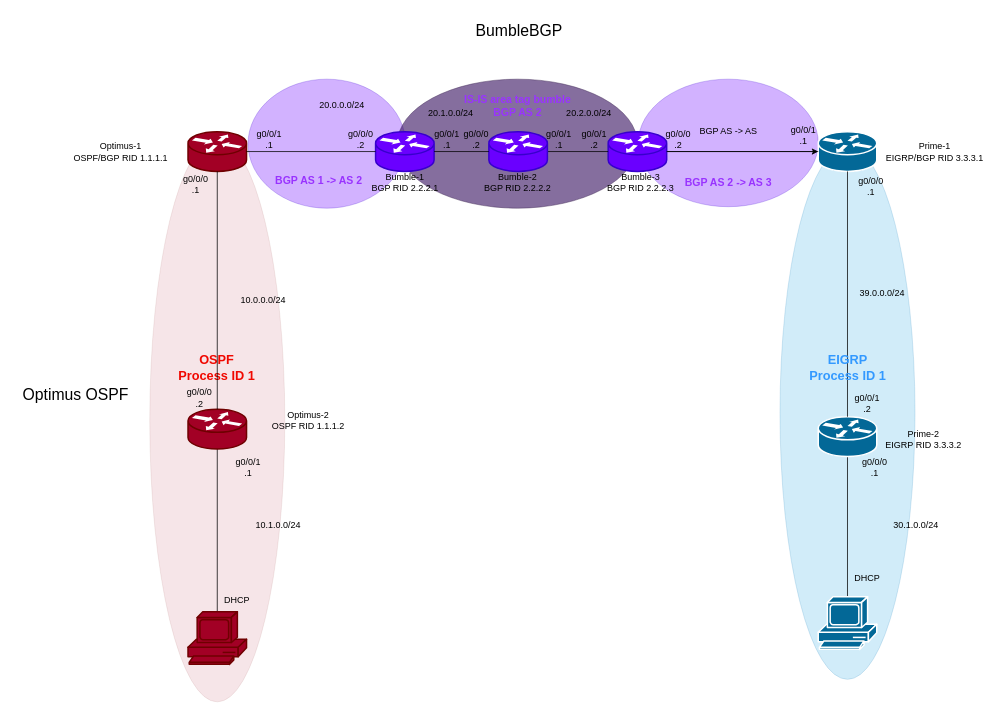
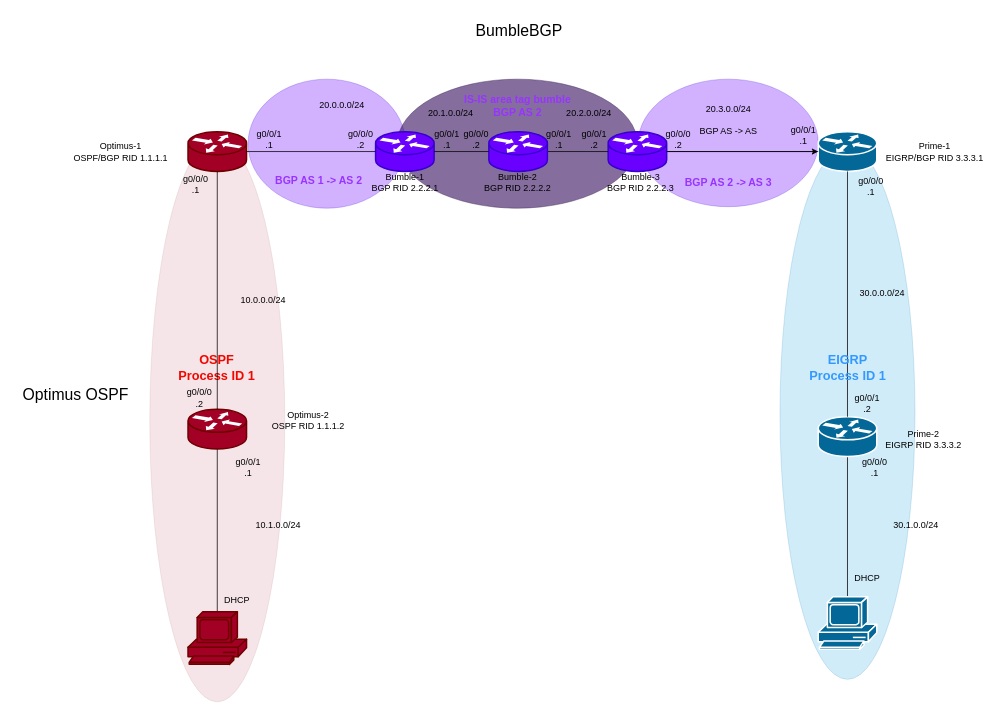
  <mxCell id="0" />
  <mxCell id="1" parent="0" />
  <mxCell id="2" value="" style="ellipse;whiteSpace=wrap;html=1;fillColor=#6a00ff;opacity=30;fontColor=#ffffff;strokeColor=#3700CC;" parent="1" vertex="1"><mxGeometry x="850" y="105" width="240" height="170" as="geometry" /></mxCell>
  <mxCell id="3" value="" style="ellipse;whiteSpace=wrap;html=1;fillColor=#6a00ff;opacity=30;fontColor=#ffffff;strokeColor=#3700CC;" parent="1" vertex="1"><mxGeometry x="330" y="105" width="210" height="172" as="geometry" /></mxCell>
  <mxCell id="4" value="" style="ellipse;whiteSpace=wrap;html=1;fillColor=#a20025;strokeColor=#6F0000;opacity=10;fontColor=#ffffff;" parent="1" vertex="1"><mxGeometry x="199" y="185" width="180" height="750" as="geometry" /></mxCell>
  <mxCell id="5" value="" style="ellipse;whiteSpace=wrap;html=1;fillColor=#340e5e;fontColor=#ffffff;strokeColor=#432D57;opacity=60;gradientColor=none;" parent="1" vertex="1"><mxGeometry x="529" y="105" width="320" height="172" as="geometry" /></mxCell>
  <mxCell id="6" style="edgeStyle=orthogonalEdgeStyle;rounded=0;orthogonalLoop=1;jettySize=auto;html=1;exitX=1;exitY=0.5;exitDx=0;exitDy=0;exitPerimeter=0;" parent="1" source="7" target="13" edge="1"><mxGeometry relative="1" as="geometry" /></mxCell>
  <mxCell id="7" value="" style="shape=mxgraph.cisco.routers.router;sketch=0;html=1;pointerEvents=1;dashed=0;fillColor=#6a00ff;strokeColor=#3700CC;strokeWidth=2;verticalLabelPosition=bottom;verticalAlign=top;align=center;outlineConnect=0;fontColor=#ffffff;" parent="1" vertex="1"><mxGeometry x="810" y="175" width="78" height="53" as="geometry" /></mxCell>
  <mxCell id="8" style="edgeStyle=orthogonalEdgeStyle;rounded=0;orthogonalLoop=1;jettySize=auto;html=1;exitX=1;exitY=0.5;exitDx=0;exitDy=0;exitPerimeter=0;endArrow=none;endFill=0;" parent="1" source="9" target="7" edge="1"><mxGeometry relative="1" as="geometry" /></mxCell>
  <mxCell id="9" value="" style="shape=mxgraph.cisco.routers.router;sketch=0;html=1;pointerEvents=1;dashed=0;fillColor=#6a00ff;strokeColor=#3700CC;strokeWidth=2;verticalLabelPosition=bottom;verticalAlign=top;align=center;outlineConnect=0;fontColor=#ffffff;" parent="1" vertex="1"><mxGeometry x="651" y="175" width="78" height="53" as="geometry" /></mxCell>
  <mxCell id="10" value="" style="shape=mxgraph.cisco.routers.router;sketch=0;html=1;pointerEvents=1;dashed=0;fillColor=#6a00ff;strokeColor=#3700CC;strokeWidth=2;verticalLabelPosition=bottom;verticalAlign=top;align=center;outlineConnect=0;fontColor=#ffffff;" parent="1" vertex="1"><mxGeometry x="500" y="175" width="78" height="53" as="geometry" /></mxCell>
  <mxCell id="11" value="" style="shape=mxgraph.cisco.routers.router;sketch=0;html=1;pointerEvents=1;dashed=0;fillColor=#a20025;strokeColor=#6F0000;strokeWidth=2;verticalLabelPosition=bottom;verticalAlign=top;align=center;outlineConnect=0;fontColor=#ffffff;" parent="1" vertex="1"><mxGeometry y="175" width="78" height="53" as="geometry" x="250" /></mxCell>
  <mxCell id="12" value="" style="ellipse;whiteSpace=wrap;html=1;fillColor=#1ba1e2;fontColor=#ffffff;strokeColor=#006EAF;opacity=20;" parent="1" vertex="1"><mxGeometry x="1039" y="195" width="180" height="710" as="geometry" /></mxCell>
  <mxCell id="13" value="" style="shape=mxgraph.cisco.routers.router;sketch=0;html=1;pointerEvents=1;dashed=0;fillColor=#036897;strokeColor=#ffffff;strokeWidth=2;verticalLabelPosition=bottom;verticalAlign=top;align=center;outlineConnect=0;" parent="1" vertex="1"><mxGeometry x="1090" y="175" width="78" height="53" as="geometry" /></mxCell>
  <mxCell id="14" value="" style="endArrow=none;html=1;rounded=0;exitX=1;exitY=0.5;exitDx=0;exitDy=0;exitPerimeter=0;entryX=0;entryY=0.5;entryDx=0;entryDy=0;entryPerimeter=0;" parent="1" source="11" target="10" edge="1"><mxGeometry width="50" height="50" relative="1" as="geometry"><mxPoint x="410" y="405" as="sourcePoint" /><mxPoint x="460" y="355" as="targetPoint" /></mxGeometry></mxCell>
  <mxCell id="15" style="edgeStyle=orthogonalEdgeStyle;rounded=0;orthogonalLoop=1;jettySize=auto;html=1;exitX=1;exitY=0.5;exitDx=0;exitDy=0;exitPerimeter=0;entryX=0;entryY=0.5;entryDx=0;entryDy=0;entryPerimeter=0;endArrow=none;endFill=0;" parent="1" source="10" target="9" edge="1"><mxGeometry relative="1" as="geometry" /></mxCell>
  <mxCell id="16" value="" style="endArrow=none;html=1;rounded=0;exitX=1;exitY=0.5;exitDx=0;exitDy=0;exitPerimeter=0;entryX=0;entryY=0.5;entryDx=0;entryDy=0;entryPerimeter=0;" parent="1" source="7" target="13" edge="1"><mxGeometry width="50" height="50" relative="1" as="geometry"><mxPoint x="920" y="385" as="sourcePoint" /><mxPoint x="970" y="335" as="targetPoint" /></mxGeometry></mxCell>
  <mxCell id="17" value="&lt;font color=&quot;#f00800&quot; style=&quot;font-size: 17px;&quot;&gt;&lt;b&gt;OSPF&lt;/b&gt;&lt;/font&gt;&lt;div&gt;&lt;font color=&quot;#f00800&quot; style=&quot;font-size: 17px;&quot;&gt;&lt;b&gt;Process ID 1&lt;/b&gt;&lt;/font&gt;&lt;/div&gt;" style="text;html=1;align=center;verticalAlign=middle;resizable=0;points=[];autosize=1;strokeColor=none;fillColor=none;" parent="1" vertex="1"><mxGeometry x="223" y="465" width="130" height="50" as="geometry" /></mxCell>
  <mxCell id="18" value="&lt;font color=&quot;#9933ff&quot; style=&quot;font-size: 14px;&quot;&gt;&lt;b style=&quot;&quot;&gt;BGP AS 1 -&amp;gt; AS 2&lt;/b&gt;&lt;/font&gt;" style="text;html=1;align=center;verticalAlign=middle;resizable=0;points=[];autosize=1;strokeColor=none;fillColor=none;" parent="1" vertex="1"><mxGeometry x="354" y="225" width="140" height="30" as="geometry" /></mxCell>
  <mxCell id="19" value="BGP AS -&amp;gt; AS" style="text;html=1;align=center;verticalAlign=middle;resizable=0;points=[];autosize=1;strokeColor=none;fillColor=none;" parent="1" vertex="1"><mxGeometry x="920" y="160" width="100" height="30" as="geometry" /></mxCell>
  <mxCell id="20" style="edgeStyle=orthogonalEdgeStyle;rounded=0;orthogonalLoop=1;jettySize=auto;html=1;exitX=0.5;exitY=1;exitDx=0;exitDy=0;exitPerimeter=0;endArrow=none;endFill=0;" parent="1" source="21" target="26" edge="1"><mxGeometry relative="1" as="geometry" /></mxCell>
  <mxCell id="21" value="" style="shape=mxgraph.cisco.routers.router;sketch=0;html=1;pointerEvents=1;dashed=0;fillColor=#a20025;strokeColor=#6F0000;strokeWidth=2;verticalLabelPosition=bottom;verticalAlign=top;align=center;outlineConnect=0;fontColor=#ffffff;" parent="1" vertex="1"><mxGeometry y="545" width="78" height="53" as="geometry" x="250" /></mxCell>
  <mxCell id="22" style="edgeStyle=orthogonalEdgeStyle;rounded=0;orthogonalLoop=1;jettySize=auto;html=1;exitX=0.5;exitY=1;exitDx=0;exitDy=0;exitPerimeter=0;endArrow=none;endFill=0;" parent="1" source="23" target="27" edge="1"><mxGeometry relative="1" as="geometry" /></mxCell>
  <mxCell id="23" value="" style="shape=mxgraph.cisco.routers.router;sketch=0;html=1;pointerEvents=1;dashed=0;fillColor=#036897;strokeColor=#ffffff;strokeWidth=2;verticalLabelPosition=bottom;verticalAlign=top;align=center;outlineConnect=0;" parent="1" vertex="1"><mxGeometry x="1090" y="555" width="78" height="53" as="geometry" /></mxCell>
  <mxCell id="24" style="edgeStyle=orthogonalEdgeStyle;rounded=0;orthogonalLoop=1;jettySize=auto;html=1;exitX=0.5;exitY=1;exitDx=0;exitDy=0;exitPerimeter=0;entryX=0.5;entryY=0;entryDx=0;entryDy=0;entryPerimeter=0;endArrow=none;endFill=0;" parent="1" source="11" target="21" edge="1"><mxGeometry relative="1" as="geometry" /></mxCell>
  <mxCell id="25" style="edgeStyle=orthogonalEdgeStyle;rounded=0;orthogonalLoop=1;jettySize=auto;html=1;exitX=0.5;exitY=1;exitDx=0;exitDy=0;exitPerimeter=0;entryX=0.5;entryY=0;entryDx=0;entryDy=0;entryPerimeter=0;endArrow=none;endFill=0;" parent="1" source="13" target="23" edge="1"><mxGeometry relative="1" as="geometry" /></mxCell>
  <mxCell id="26" value="" style="shape=mxgraph.cisco.computers_and_peripherals.pc;sketch=0;html=1;pointerEvents=1;dashed=0;fillColor=#a20025;strokeColor=#6F0000;strokeWidth=2;verticalLabelPosition=bottom;verticalAlign=top;align=center;outlineConnect=0;fontColor=#ffffff;" parent="1" vertex="1"><mxGeometry y="815" width="78" height="70" as="geometry" x="250" /></mxCell>
  <mxCell id="27" value="" style="shape=mxgraph.cisco.computers_and_peripherals.pc;sketch=0;html=1;pointerEvents=1;dashed=0;fillColor=#036897;strokeColor=#ffffff;strokeWidth=2;verticalLabelPosition=bottom;verticalAlign=top;align=center;outlineConnect=0;" parent="1" vertex="1"><mxGeometry x="1090" y="795" width="78" height="70" as="geometry" /></mxCell>
  <mxCell id="28" value="&lt;font style=&quot;font-size: 21px;&quot;&gt;BumbleBGP&lt;/font&gt;" style="text;html=1;align=center;verticalAlign=middle;resizable=0;points=[];autosize=1;strokeColor=none;fillColor=none;" parent="1" vertex="1"><mxGeometry x="621" y="20" width="140" height="40" as="geometry" /></mxCell>
  <mxCell id="29" value="&lt;font style=&quot;font-size: 21px;&quot;&gt;Optimus OSPF&lt;/font&gt;" style="text;html=1;align=center;verticalAlign=middle;resizable=0;points=[];autosize=1;strokeColor=none;fillColor=none;" parent="1" vertex="1"><mxGeometry x="20" y="505" width="160" height="40" as="geometry" /></mxCell>
  <mxCell id="30" value="Optimus-1&lt;div&gt;OSPF/BGP RID 1.1.1.1&lt;/div&gt;" style="text;html=1;align=center;verticalAlign=middle;resizable=0;points=[];autosize=1;strokeColor=none;fillColor=none;" parent="1" vertex="1"><mxGeometry x="85" y="181.5" width="150" height="40" as="geometry" /></mxCell>
  <mxCell id="31" value="Optimus-2&lt;div&gt;OSPF RID 1.1.1.2&lt;/div&gt;" style="text;html=1;align=center;verticalAlign=middle;resizable=0;points=[];autosize=1;strokeColor=none;fillColor=none;" parent="1" vertex="1"><mxGeometry x="350" y="540" width="120" height="40" as="geometry" /></mxCell>
  <mxCell id="32" value="Bumble-1&lt;div&gt;BGP RID 2.2.2.1&lt;/div&gt;" style="text;html=1;align=center;verticalAlign=middle;resizable=0;points=[];autosize=1;strokeColor=none;fillColor=none;" parent="1" vertex="1"><mxGeometry x="484" y="223" width="110" height="40" as="geometry" /></mxCell>
  <mxCell id="33" value="Bumble-2&lt;div&gt;BGP RID 2.2.2.2&lt;/div&gt;" style="text;html=1;align=center;verticalAlign=middle;resizable=0;points=[];autosize=1;strokeColor=none;fillColor=none;" parent="1" vertex="1"><mxGeometry x="634" y="223" width="110" height="40" as="geometry" /></mxCell>
  <mxCell id="34" value="Bumble-3&lt;div&gt;BGP RID 2.2.2.3&lt;/div&gt;" style="text;html=1;align=center;verticalAlign=middle;resizable=0;points=[];autosize=1;strokeColor=none;fillColor=none;" parent="1" vertex="1"><mxGeometry x="798" y="223" width="110" height="40" as="geometry" /></mxCell>
  <mxCell id="35" value="Prime-1&lt;div&gt;EIGRP/BGP RID 3.3.3.1&lt;/div&gt;" style="text;html=1;align=center;verticalAlign=middle;resizable=0;points=[];autosize=1;strokeColor=none;fillColor=none;" parent="1" vertex="1"><mxGeometry x="1170" y="181.5" width="150" height="40" as="geometry" /></mxCell>
  <mxCell id="36" value="&lt;div&gt;Prime-2&lt;/div&gt;&lt;div&gt;EIGRP RID 3.3.3.2&lt;/div&gt;" style="text;html=1;align=center;verticalAlign=middle;resizable=0;points=[];autosize=1;strokeColor=none;fillColor=none;" parent="1" vertex="1"><mxGeometry x="1170" y="565" width="120" height="40" as="geometry" /></mxCell>
  <mxCell id="37" value="10.0.0.0/24" style="text;html=1;align=center;verticalAlign=middle;resizable=0;points=[];autosize=1;strokeColor=none;fillColor=none;" parent="1" vertex="1"><mxGeometry x="310" y="385" width="80" height="30" as="geometry" /></mxCell>
  <mxCell id="38" value="10.1.0.0/24" style="text;html=1;align=center;verticalAlign=middle;resizable=0;points=[];autosize=1;strokeColor=none;fillColor=none;" parent="1" vertex="1"><mxGeometry x="330" y="685" width="80" height="30" as="geometry" /></mxCell>
  <mxCell id="39" value="20.0.0.0/24" style="text;html=1;align=center;verticalAlign=middle;resizable=0;points=[];autosize=1;strokeColor=none;fillColor=none;" parent="1" vertex="1"><mxGeometry x="415" y="125" width="80" height="30" as="geometry" /></mxCell>
  <mxCell id="40" value="20.1.0.0/24" style="text;html=1;align=center;verticalAlign=middle;resizable=0;points=[];autosize=1;strokeColor=none;fillColor=none;" parent="1" vertex="1"><mxGeometry x="560" y="135" width="80" height="30" as="geometry" /></mxCell>
  <mxCell id="41" value="20.2.0.0/24" style="text;html=1;align=center;verticalAlign=middle;resizable=0;points=[];autosize=1;strokeColor=none;fillColor=none;" parent="1" vertex="1"><mxGeometry x="744" y="135" width="80" height="30" as="geometry" /></mxCell>
- <mxCell id="42" value="39.0.0.0/24" style="text;html=1;align=center;verticalAlign=middle;resizable=0;points=[];autosize=1;strokeColor=none;fillColor=none;" parent="1" vertex="1"><mxGeometry x="1135" y="375" width="80" height="30" as="geometry" /></mxCell>
+ <mxCell id="42" value="30.0.0.0/24" style="text;html=1;align=center;verticalAlign=middle;resizable=0;points=[];autosize=1;strokeColor=none;fillColor=none;" parent="1" vertex="1"><mxGeometry x="1135" y="375" width="80" height="30" as="geometry" /></mxCell>
  <mxCell id="43" value="30.1.0.0/24" style="text;html=1;align=center;verticalAlign=middle;resizable=0;points=[];autosize=1;strokeColor=none;fillColor=none;" parent="1" vertex="1"><mxGeometry x="1180" y="685" width="80" height="30" as="geometry" /></mxCell>
  <mxCell id="44" value="&lt;div&gt;g0/0/1&lt;/div&gt;.1" style="text;html=1;align=center;verticalAlign=middle;resizable=0;points=[];autosize=1;strokeColor=none;fillColor=none;" parent="1" vertex="1"><mxGeometry x="300" y="603" width="60" height="40" as="geometry" /></mxCell>
  <mxCell id="45" value="&lt;div&gt;&lt;span style=&quot;background-color: initial;&quot;&gt;DHCP&lt;/span&gt;&lt;br&gt;&lt;/div&gt;" style="text;html=1;align=center;verticalAlign=middle;resizable=0;points=[];autosize=1;strokeColor=none;fillColor=none;" parent="1" vertex="1"><mxGeometry x="285" y="785" width="60" height="30" as="geometry" /></mxCell>
  <mxCell id="46" value="&lt;div&gt;g0/0/0&lt;/div&gt;.1" style="text;html=1;align=center;verticalAlign=middle;resizable=0;points=[];autosize=1;strokeColor=none;fillColor=none;" parent="1" vertex="1"><mxGeometry x="230" y="225" width="60" height="40" as="geometry" /></mxCell>
  <mxCell id="47" value="&lt;div&gt;g0/0/0&lt;/div&gt;.2" style="text;html=1;align=center;verticalAlign=middle;resizable=0;points=[];autosize=1;strokeColor=none;fillColor=none;" parent="1" vertex="1"><mxGeometry x="235" y="510" width="60" height="40" as="geometry" /></mxCell>
  <mxCell id="48" value="&lt;div&gt;g0/0/1&lt;/div&gt;.1" style="text;html=1;align=center;verticalAlign=middle;resizable=0;points=[];autosize=1;strokeColor=none;fillColor=none;" parent="1" vertex="1"><mxGeometry x="328" y="165" width="60" height="40" as="geometry" /></mxCell>
  <mxCell id="49" value="&lt;div&gt;g0/0/0&lt;/div&gt;.2" style="text;html=1;align=center;verticalAlign=middle;resizable=0;points=[];autosize=1;strokeColor=none;fillColor=none;" parent="1" vertex="1"><mxGeometry x="450" y="165" width="60" height="40" as="geometry" /></mxCell>
  <mxCell id="50" value="&lt;div&gt;g0/0/1&lt;/div&gt;.1" style="text;html=1;align=center;verticalAlign=middle;resizable=0;points=[];autosize=1;strokeColor=none;fillColor=none;" parent="1" vertex="1"><mxGeometry x="565" y="165" width="60" height="40" as="geometry" /></mxCell>
+ <mxCell id="51" value="20.3.0.0/24" style="text;html=1;align=center;verticalAlign=middle;resizable=0;points=[];autosize=1;strokeColor=none;fillColor=none;" parent="1" vertex="1"><mxGeometry x="930" y="130" width="80" height="30" as="geometry" /></mxCell>
  <mxCell id="52" value="&lt;div&gt;g0/0/0&lt;/div&gt;.2" style="text;html=1;align=center;verticalAlign=middle;resizable=0;points=[];autosize=1;strokeColor=none;fillColor=none;" parent="1" vertex="1"><mxGeometry x="604" y="165" width="60" height="40" as="geometry" /></mxCell>
  <mxCell id="53" value="&lt;div&gt;g0/0/1&lt;/div&gt;.1" style="text;html=1;align=center;verticalAlign=middle;resizable=0;points=[];autosize=1;strokeColor=none;fillColor=none;" parent="1" vertex="1"><mxGeometry x="714" y="165" width="60" height="40" as="geometry" /></mxCell>
  <mxCell id="54" value="&lt;div&gt;g0/0/1&lt;/div&gt;.2" style="text;html=1;align=center;verticalAlign=middle;resizable=0;points=[];autosize=1;strokeColor=none;fillColor=none;" parent="1" vertex="1"><mxGeometry x="761" y="165" width="60" height="40" as="geometry" /></mxCell>
  <mxCell id="55" value="&lt;div&gt;g0/0/0&lt;/div&gt;.2" style="text;html=1;align=center;verticalAlign=middle;resizable=0;points=[];autosize=1;strokeColor=none;fillColor=none;" parent="1" vertex="1"><mxGeometry x="873" y="165" width="60" height="40" as="geometry" /></mxCell>
  <mxCell id="56" value="&lt;div&gt;g0/0/1&lt;/div&gt;.1" style="text;html=1;align=center;verticalAlign=middle;resizable=0;points=[];autosize=1;strokeColor=none;fillColor=none;" parent="1" vertex="1"><mxGeometry x="1040" y="160" width="60" height="40" as="geometry" /></mxCell>
  <mxCell id="57" value="&lt;div&gt;g0/0/0&lt;/div&gt;.1" style="text;html=1;align=center;verticalAlign=middle;resizable=0;points=[];autosize=1;strokeColor=none;fillColor=none;" parent="1" vertex="1"><mxGeometry x="1130" y="228" width="60" height="40" as="geometry" /></mxCell>
  <mxCell id="58" value="&lt;div&gt;g0/0/1&lt;/div&gt;.2" style="text;html=1;align=center;verticalAlign=middle;resizable=0;points=[];autosize=1;strokeColor=none;fillColor=none;" parent="1" vertex="1"><mxGeometry x="1125" y="516.5" width="60" height="40" as="geometry" /></mxCell>
  <mxCell id="59" value="&lt;div&gt;g0/0/0&lt;/div&gt;.1" style="text;html=1;align=center;verticalAlign=middle;resizable=0;points=[];autosize=1;strokeColor=none;fillColor=none;" parent="1" vertex="1"><mxGeometry x="1135" y="603" width="60" height="40" as="geometry" /></mxCell>
  <mxCell id="60" value="DHCP" style="text;html=1;align=center;verticalAlign=middle;resizable=0;points=[];autosize=1;strokeColor=none;fillColor=none;" parent="1" vertex="1"><mxGeometry x="1125" y="755" width="60" height="30" as="geometry" /></mxCell>
  <mxCell id="61" value="&lt;font color=&quot;#3399ff&quot;&gt;&lt;span style=&quot;font-size: 17px;&quot;&gt;&lt;b&gt;EIGRP&lt;/b&gt;&lt;/span&gt;&lt;/font&gt;&lt;br&gt;&lt;div&gt;&lt;font color=&quot;#3399ff&quot; style=&quot;font-size: 17px;&quot;&gt;&lt;b style=&quot;&quot;&gt;Process ID 1&lt;/b&gt;&lt;/font&gt;&lt;/div&gt;" style="text;html=1;align=center;verticalAlign=middle;resizable=0;points=[];autosize=1;strokeColor=none;fillColor=none;" parent="1" vertex="1"><mxGeometry x="1064" y="465" width="130" height="50" as="geometry" /></mxCell>
  <mxCell id="62" value="&lt;font color=&quot;#9933ff&quot; style=&quot;font-size: 14px;&quot;&gt;&lt;b style=&quot;&quot;&gt;BGP AS 2 -&amp;gt; AS 3&lt;/b&gt;&lt;/font&gt;" style="text;html=1;align=center;verticalAlign=middle;resizable=0;points=[];autosize=1;strokeColor=none;fillColor=none;" parent="1" vertex="1"><mxGeometry x="900" y="228" width="140" height="30" as="geometry" /></mxCell>
  <mxCell id="63" value="&lt;font color=&quot;#9933ff&quot; style=&quot;font-size: 14px;&quot;&gt;&lt;b style=&quot;&quot;&gt;IS-IS area tag bumble&lt;/b&gt;&lt;/font&gt;&lt;div&gt;&lt;font color=&quot;#9933ff&quot; style=&quot;font-size: 14px;&quot;&gt;&lt;b style=&quot;&quot;&gt;BGP AS 2&lt;/b&gt;&lt;/font&gt;&lt;/div&gt;" style="text;html=1;align=center;verticalAlign=middle;resizable=0;points=[];autosize=1;strokeColor=none;fillColor=none;" parent="1" vertex="1"><mxGeometry x="604" y="115" width="170" height="50" as="geometry" /></mxCell>
